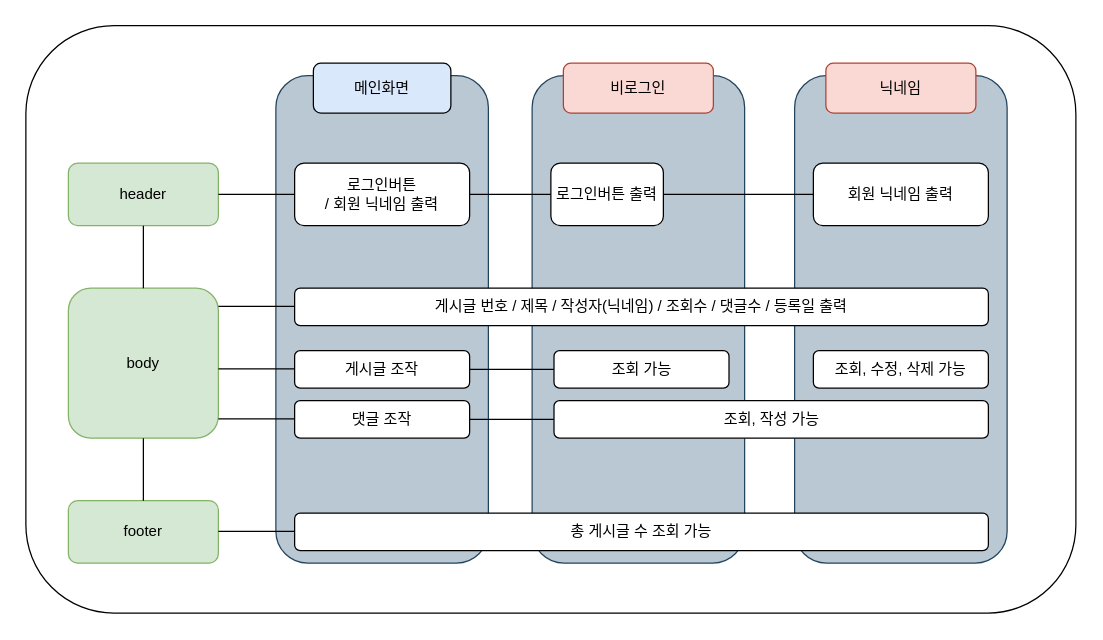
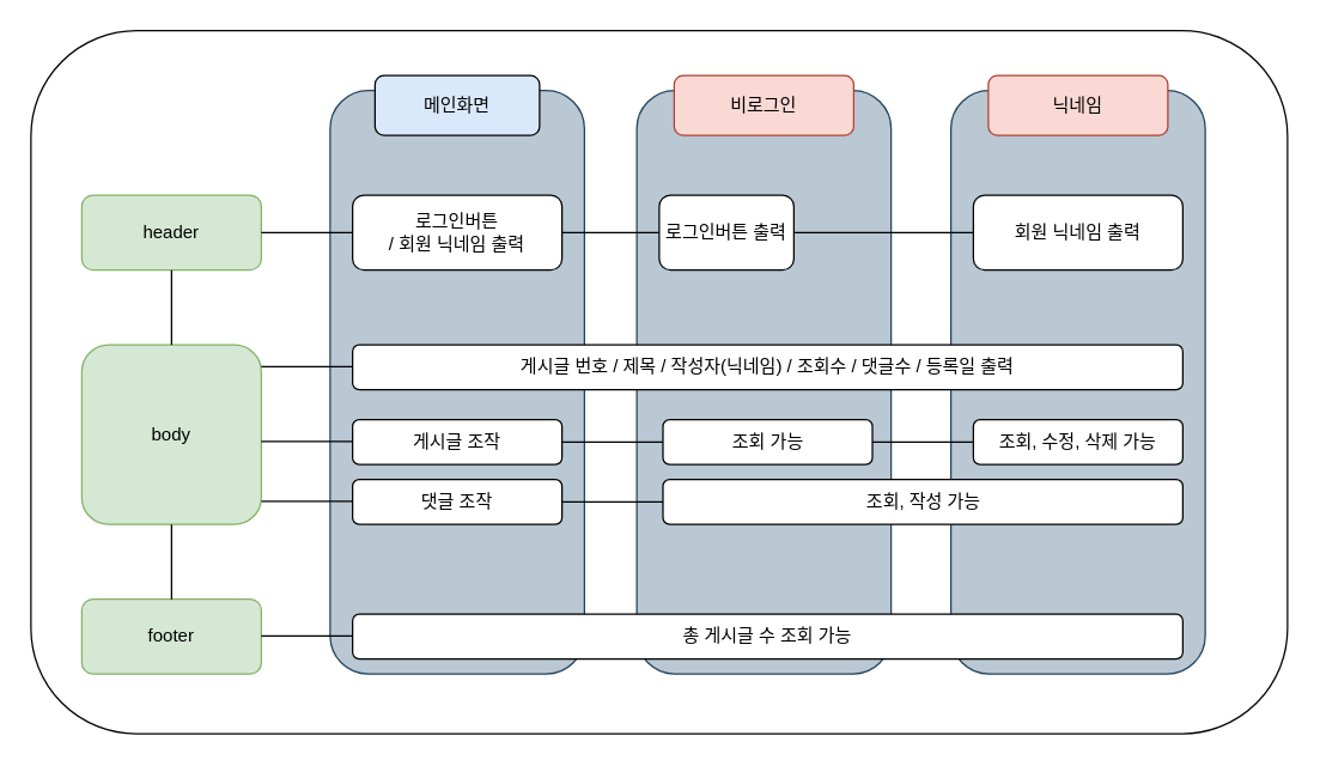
  <mxCell id="0" />
  <mxCell id="1" parent="0" />
  <mxCell id="2" value="" style="rounded=1;whiteSpace=wrap;html=1;fillColor=none;" vertex="1" parent="1"><mxGeometry x="20" y="20" width="840" height="470" as="geometry" /></mxCell>
  <mxCell id="3" value="" style="rounded=1;whiteSpace=wrap;html=1;fillColor=#bac8d3;strokeColor=#23445d;" vertex="1" parent="1"><mxGeometry x="635" y="60" width="170" height="390" as="geometry" /></mxCell>
  <mxCell id="4" value="" style="rounded=1;whiteSpace=wrap;html=1;fillColor=#bac8d3;strokeColor=#23445d;" vertex="1" parent="1"><mxGeometry x="425" y="60" width="170" height="390" as="geometry" /></mxCell>
  <mxCell id="5" value="" style="rounded=1;whiteSpace=wrap;html=1;fillColor=#bac8d3;strokeColor=#23445d;" vertex="1" parent="1"><mxGeometry x="220" y="60" width="170" height="390" as="geometry" /></mxCell>
  <mxCell id="6" value="메인화면" style="rounded=1;whiteSpace=wrap;html=1;fillColor=#dae8fc;" parent="1" vertex="1"><mxGeometry x="250" y="50" width="110" height="40" as="geometry" /></mxCell>
  <mxCell id="7" value="비로그인" style="whiteSpace=wrap;html=1;rounded=1;fillColor=#fad9d5;strokeColor=#ae4132;" parent="1" vertex="1"><mxGeometry x="450" y="50" width="120" height="40" as="geometry" /></mxCell>
  <mxCell id="8" value="닉네임" style="whiteSpace=wrap;html=1;rounded=1;fillColor=#fad9d5;strokeColor=#ae4132;" vertex="1" parent="1"><mxGeometry x="660" y="50" width="120" height="40" as="geometry" /></mxCell>
  <mxCell id="9" value="header" style="rounded=1;whiteSpace=wrap;html=1;fillColor=#d5e8d4;strokeColor=#82b366;" vertex="1" parent="1"><mxGeometry x="54" y="130" width="120" height="50" as="geometry" /></mxCell>
  <mxCell id="10" value="body" style="rounded=1;whiteSpace=wrap;html=1;fillColor=#d5e8d4;strokeColor=#82b366;" vertex="1" parent="1"><mxGeometry x="54" y="230" width="120" height="120" as="geometry" /></mxCell>
  <mxCell id="11" value="footer" style="rounded=1;whiteSpace=wrap;html=1;fillColor=#d5e8d4;strokeColor=#82b366;" vertex="1" parent="1"><mxGeometry x="54" y="400" width="120" height="50" as="geometry" /></mxCell>
  <mxCell id="12" value="로그인버튼 &lt;br&gt;/ 회원 닉네임 출력" style="rounded=1;whiteSpace=wrap;html=1;" vertex="1" parent="1"><mxGeometry x="235" y="130" width="140" height="50" as="geometry" /></mxCell>
  <mxCell id="13" value="" style="endArrow=none;html=1;exitX=0.5;exitY=1;exitDx=0;exitDy=0;entryX=0.5;entryY=0;entryDx=0;entryDy=0;" edge="1" parent="1" source="9" target="10"><mxGeometry width="50" height="50" relative="1" as="geometry"><mxPoint x="89" y="200" as="sourcePoint" /><mxPoint x="164" y="200" as="targetPoint" /></mxGeometry></mxCell>
  <mxCell id="14" value="" style="endArrow=none;html=1;exitX=0.5;exitY=1;exitDx=0;exitDy=0;entryX=0.5;entryY=0;entryDx=0;entryDy=0;" edge="1" parent="1" source="10" target="11"><mxGeometry width="50" height="50" relative="1" as="geometry"><mxPoint x="108.5" y="270" as="sourcePoint" /><mxPoint x="108.5" y="330" as="targetPoint" /></mxGeometry></mxCell>
  <mxCell id="15" value="로그인버튼&amp;nbsp;출력" style="rounded=1;whiteSpace=wrap;html=1;" vertex="1" parent="1"><mxGeometry x="440" y="130" width="90" height="50" as="geometry" /></mxCell>
  <mxCell id="16" value="회원 닉네임 출력" style="rounded=1;whiteSpace=wrap;html=1;" vertex="1" parent="1"><mxGeometry x="650" y="130" width="140" height="50" as="geometry" /></mxCell>
  <mxCell id="17" value="게시글 번호 / 제목 / 작성자(닉네임) / 조회수 / 댓글수 / 등록일 출력" style="rounded=1;whiteSpace=wrap;html=1;" vertex="1" parent="1"><mxGeometry x="235" y="230" width="555" height="30" as="geometry" /></mxCell>
  <mxCell id="18" value="조회 가능" style="rounded=1;whiteSpace=wrap;html=1;" vertex="1" parent="1"><mxGeometry x="442.5" y="280" width="140" height="30" as="geometry" /></mxCell>
  <mxCell id="19" value="조회, 수정, 삭제 가능" style="rounded=1;whiteSpace=wrap;html=1;" vertex="1" parent="1"><mxGeometry x="650" y="280" width="140" height="30" as="geometry" /></mxCell>
  <mxCell id="20" value="게시글 조작" style="rounded=1;whiteSpace=wrap;html=1;" vertex="1" parent="1"><mxGeometry x="235" y="280" width="140" height="30" as="geometry" /></mxCell>
  <mxCell id="21" value="댓글 조작" style="rounded=1;whiteSpace=wrap;html=1;" vertex="1" parent="1"><mxGeometry x="235" y="320" width="140" height="30" as="geometry" /></mxCell>
  <mxCell id="22" value="조회, 작성 가능" style="rounded=1;whiteSpace=wrap;html=1;" vertex="1" parent="1"><mxGeometry x="442.5" y="320" width="347.5" height="30" as="geometry" /></mxCell>
  <mxCell id="23" value="총 게시글 수 조회 가능" style="rounded=1;whiteSpace=wrap;html=1;" vertex="1" parent="1"><mxGeometry x="235" y="410" width="555" height="30" as="geometry" /></mxCell>
  <mxCell id="24" value="" style="endArrow=none;html=1;exitX=1;exitY=0.5;exitDx=0;exitDy=0;entryX=0;entryY=0.5;entryDx=0;entryDy=0;" edge="1" parent="1" source="9" target="12"><mxGeometry width="50" height="50" relative="1" as="geometry"><mxPoint x="200" y="130" as="sourcePoint" /><mxPoint x="200" y="180" as="targetPoint" /></mxGeometry></mxCell>
  <mxCell id="25" value="" style="endArrow=none;html=1;exitX=1;exitY=0.5;exitDx=0;exitDy=0;entryX=0;entryY=0.5;entryDx=0;entryDy=0;" edge="1" parent="1"><mxGeometry width="50" height="50" relative="1" as="geometry"><mxPoint x="174" y="244.5" as="sourcePoint" /><mxPoint x="235" y="244.5" as="targetPoint" /></mxGeometry></mxCell>
  <mxCell id="26" value="" style="endArrow=none;html=1;exitX=1;exitY=0.5;exitDx=0;exitDy=0;entryX=0;entryY=0.5;entryDx=0;entryDy=0;" edge="1" parent="1"><mxGeometry width="50" height="50" relative="1" as="geometry"><mxPoint x="174" y="294.5" as="sourcePoint" /><mxPoint x="235" y="294.5" as="targetPoint" /></mxGeometry></mxCell>
  <mxCell id="27" value="" style="endArrow=none;html=1;exitX=1;exitY=0.5;exitDx=0;exitDy=0;entryX=0;entryY=0.5;entryDx=0;entryDy=0;" edge="1" parent="1"><mxGeometry width="50" height="50" relative="1" as="geometry"><mxPoint x="174" y="334.5" as="sourcePoint" /><mxPoint x="235" y="334.5" as="targetPoint" /></mxGeometry></mxCell>
  <mxCell id="28" value="" style="endArrow=none;html=1;exitX=1;exitY=0.5;exitDx=0;exitDy=0;entryX=0;entryY=0.5;entryDx=0;entryDy=0;" edge="1" parent="1"><mxGeometry width="50" height="50" relative="1" as="geometry"><mxPoint x="174" y="424.5" as="sourcePoint" /><mxPoint x="235" y="424.5" as="targetPoint" /></mxGeometry></mxCell>
  <mxCell id="29" value="" style="endArrow=none;html=1;exitX=1;exitY=0.5;exitDx=0;exitDy=0;entryX=0;entryY=0.5;entryDx=0;entryDy=0;" edge="1" parent="1" source="21" target="22"><mxGeometry width="50" height="50" relative="1" as="geometry"><mxPoint x="375" y="334.5" as="sourcePoint" /><mxPoint x="436" y="334.5" as="targetPoint" /></mxGeometry></mxCell>
  <mxCell id="30" value="" style="endArrow=none;html=1;exitX=1;exitY=0.5;exitDx=0;exitDy=0;entryX=0;entryY=0.5;entryDx=0;entryDy=0;" edge="1" parent="1" source="12" target="15"><mxGeometry width="50" height="50" relative="1" as="geometry"><mxPoint x="375" y="154.5" as="sourcePoint" /><mxPoint x="436" y="154.5" as="targetPoint" /></mxGeometry></mxCell>
  <mxCell id="31" value="" style="endArrow=none;html=1;entryX=0;entryY=0.5;entryDx=0;entryDy=0;exitX=1;exitY=0.5;exitDx=0;exitDy=0;" edge="1" parent="1" source="15" target="16"><mxGeometry width="50" height="50" relative="1" as="geometry"><mxPoint x="590" y="155" as="sourcePoint" /><mxPoint x="641" y="154.5" as="targetPoint" /></mxGeometry></mxCell>
  <mxCell id="32" value="" style="endArrow=none;html=1;exitX=1;exitY=0.5;exitDx=0;exitDy=0;entryX=0;entryY=0.5;entryDx=0;entryDy=0;" edge="1" parent="1" source="20" target="18"><mxGeometry width="50" height="50" relative="1" as="geometry"><mxPoint x="375" y="294.5" as="sourcePoint" /><mxPoint x="436" y="294.5" as="targetPoint" /></mxGeometry></mxCell>
+ <mxCell id="33" value="" style="endArrow=none;html=1;exitX=1;exitY=0.5;exitDx=0;exitDy=0;entryX=0;entryY=0.5;entryDx=0;entryDy=0;" edge="1" parent="1" source="18" target="19"><mxGeometry width="50" height="50" relative="1" as="geometry"><mxPoint x="585.75" y="294.5" as="sourcePoint" /><mxPoint x="630" y="295" as="targetPoint" /></mxGeometry></mxCell>
